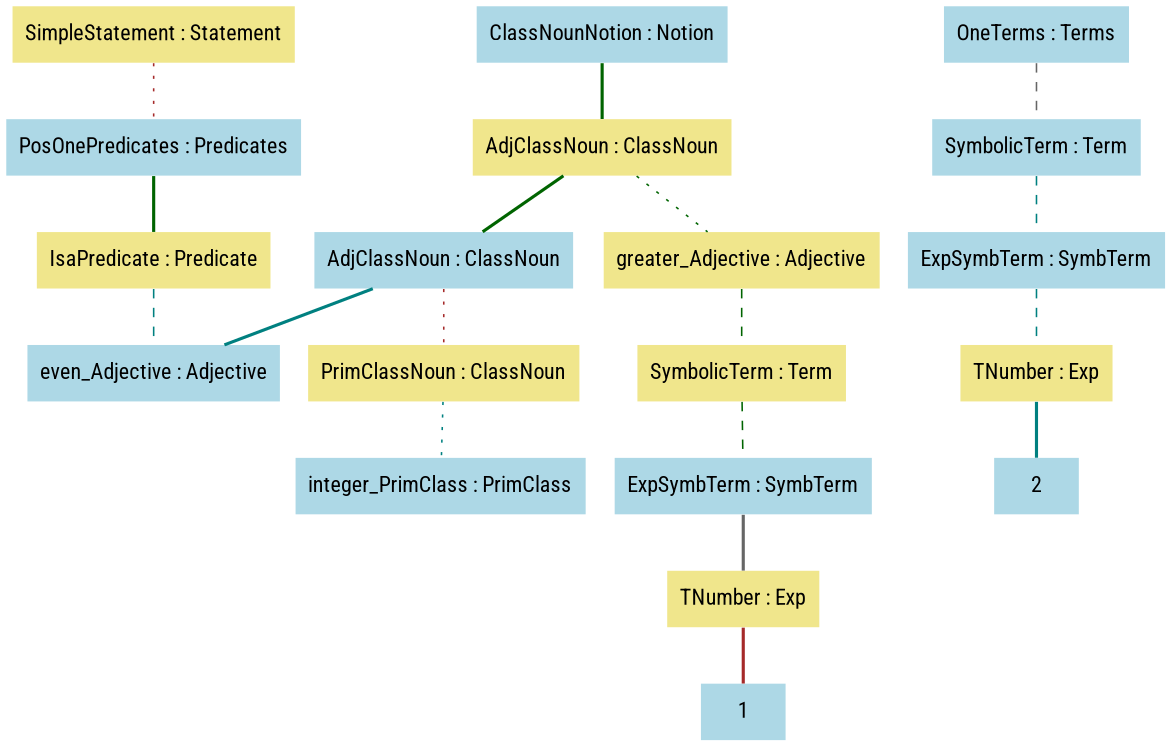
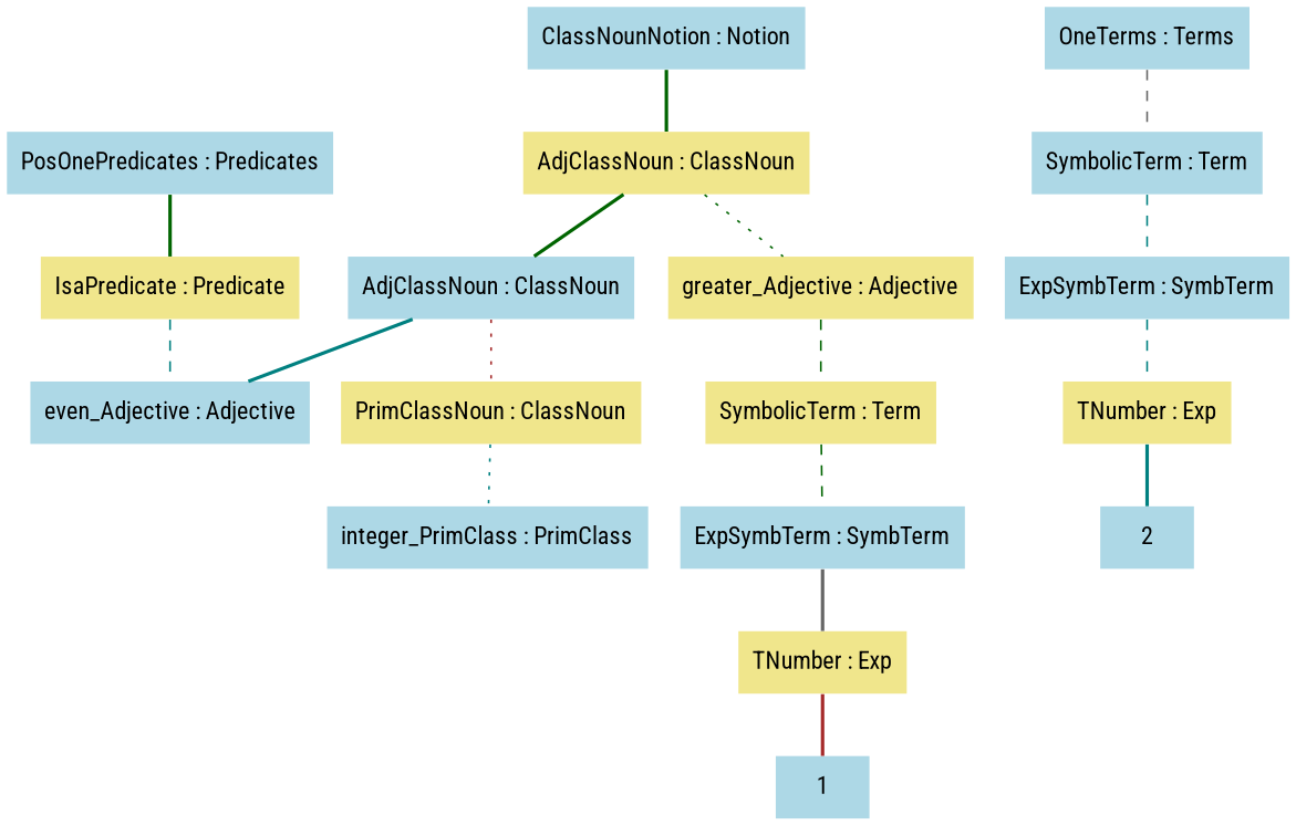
  graph {
    fontname="Roboto Condensed"
    node [color=black fillcolor=lightblue fontname="Roboto Condensed" shape=plaintext style="solid,filled"]
    edge [color=darkgreen fontname="Roboto Condensed" style=bold]
-   n1 [color=brown fillcolor=khaki label="SimpleStatement : Statement"]
    n2 [color=red label="PosOnePredicates : Predicates"]
    n3 [color=red label="OneTerms : Terms"]
    n4 [label="SymbolicTerm : Term"]
    n5 [color=brown fillcolor=khaki label="IsaPredicate : Predicate"]
    n6 [label="ExpSymbTerm : SymbTerm"]
    n7 [fillcolor=khaki label="TNumber : Exp"]
    n8 [color=red label=2]
    n9 [color=red label="even_Adjective : Adjective"]
    n10 [label="ClassNounNotion : Notion"]
    n11 [fillcolor=khaki label="AdjClassNoun : ClassNoun"]
    n12 [color=red label="AdjClassNoun : ClassNoun"]
    n13 [color=brown fillcolor=khaki label="greater_Adjective : Adjective"]
    n14 [fillcolor=khaki label="PrimClassNoun : ClassNoun"]
    n15 [color=brown fillcolor=khaki label="SymbolicTerm : Term"]
    n16 [label="integer_PrimClass : PrimClass"]
    n17 [label="ExpSymbTerm : SymbTerm"]
    n18 [fillcolor=khaki label="TNumber : Exp"]
    n19 [label=1]
-   n1 -- n2 [color=brown style=dotted]
    n2 -- n5
    n3 -- n4 [color=gray40 style=dashed]
    n4 -- n6 [color=teal style=dashed]
    n5 -- n9 [color=teal style=dashed]
    n6 -- n7 [color=teal style=dashed]
    n7 -- n8 [color=teal]
    n10 -- n11
    n11 -- n12
    n11 -- n13 [style=dotted]
    n12 -- n9 [color=teal]
    n12 -- n14 [color=brown style=dotted]
    n13 -- n15 [style=dashed]
    n14 -- n16 [color=teal style=dotted]
    n15 -- n17 [style=dashed]
    n17 -- n18 [color=gray40]
    n18 -- n19 [color=brown]
  }
